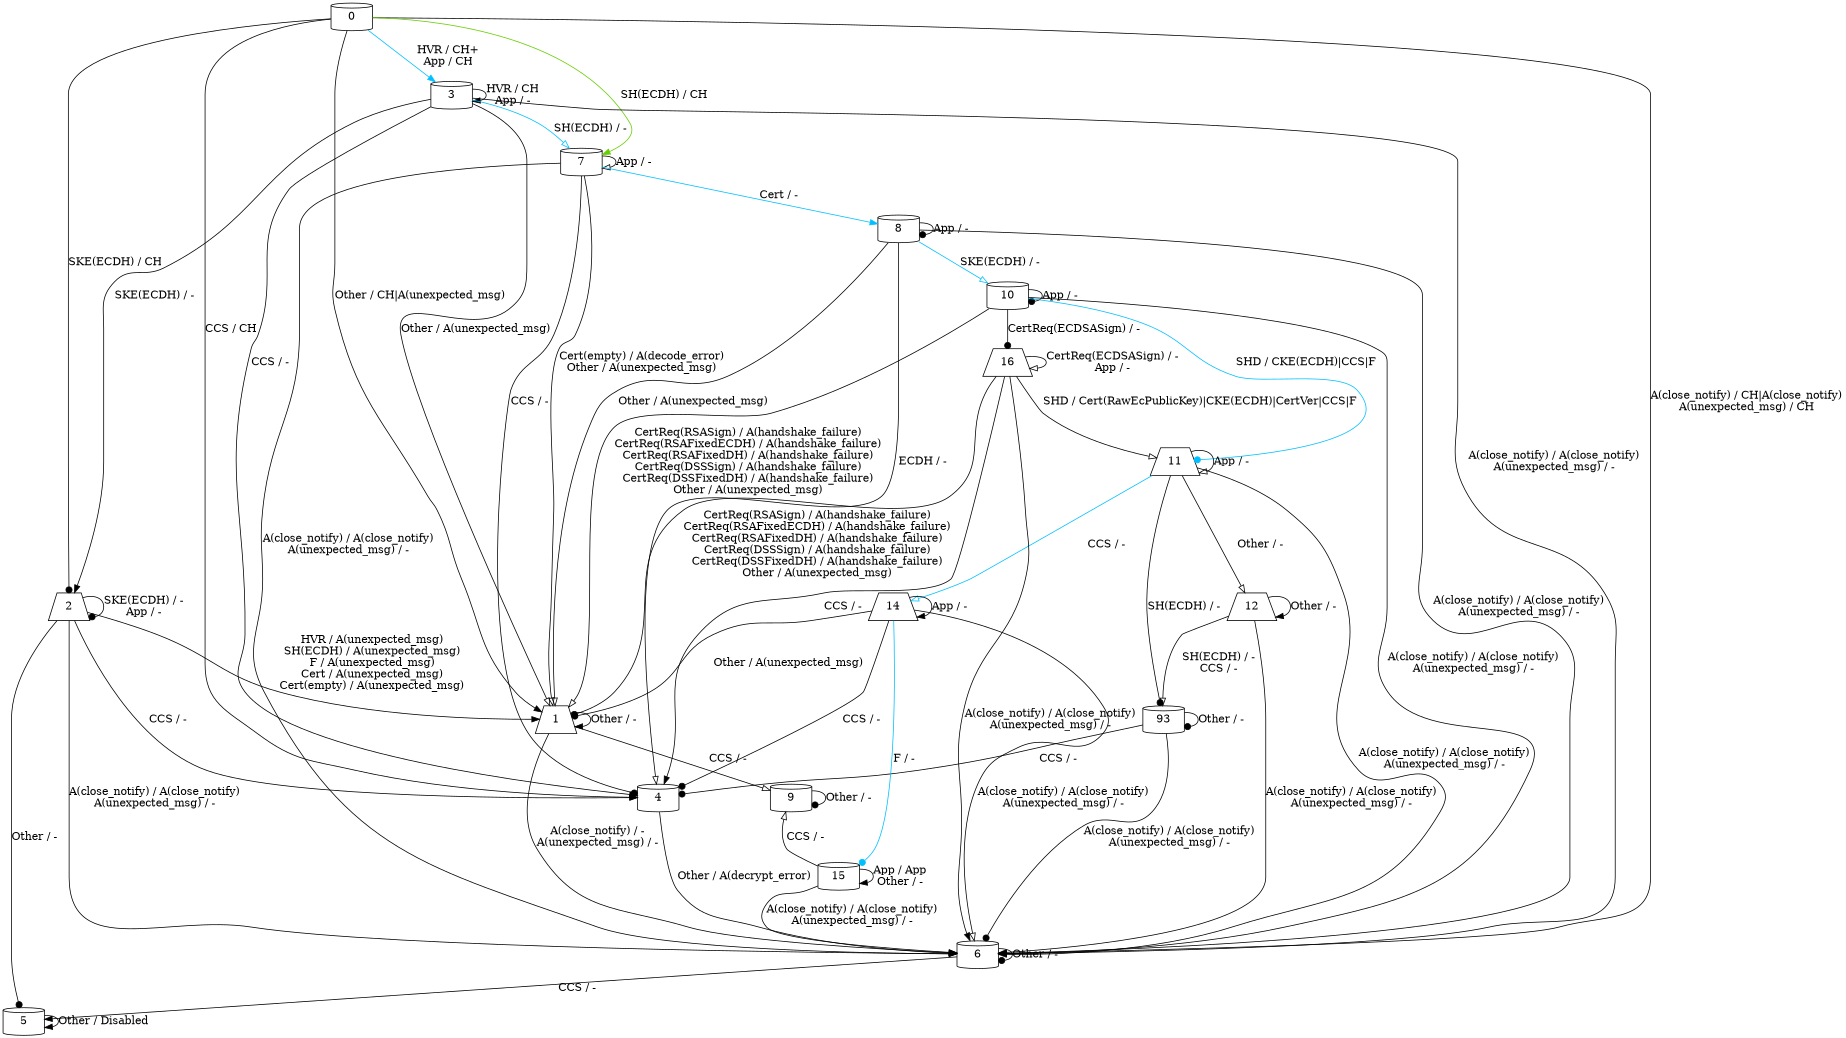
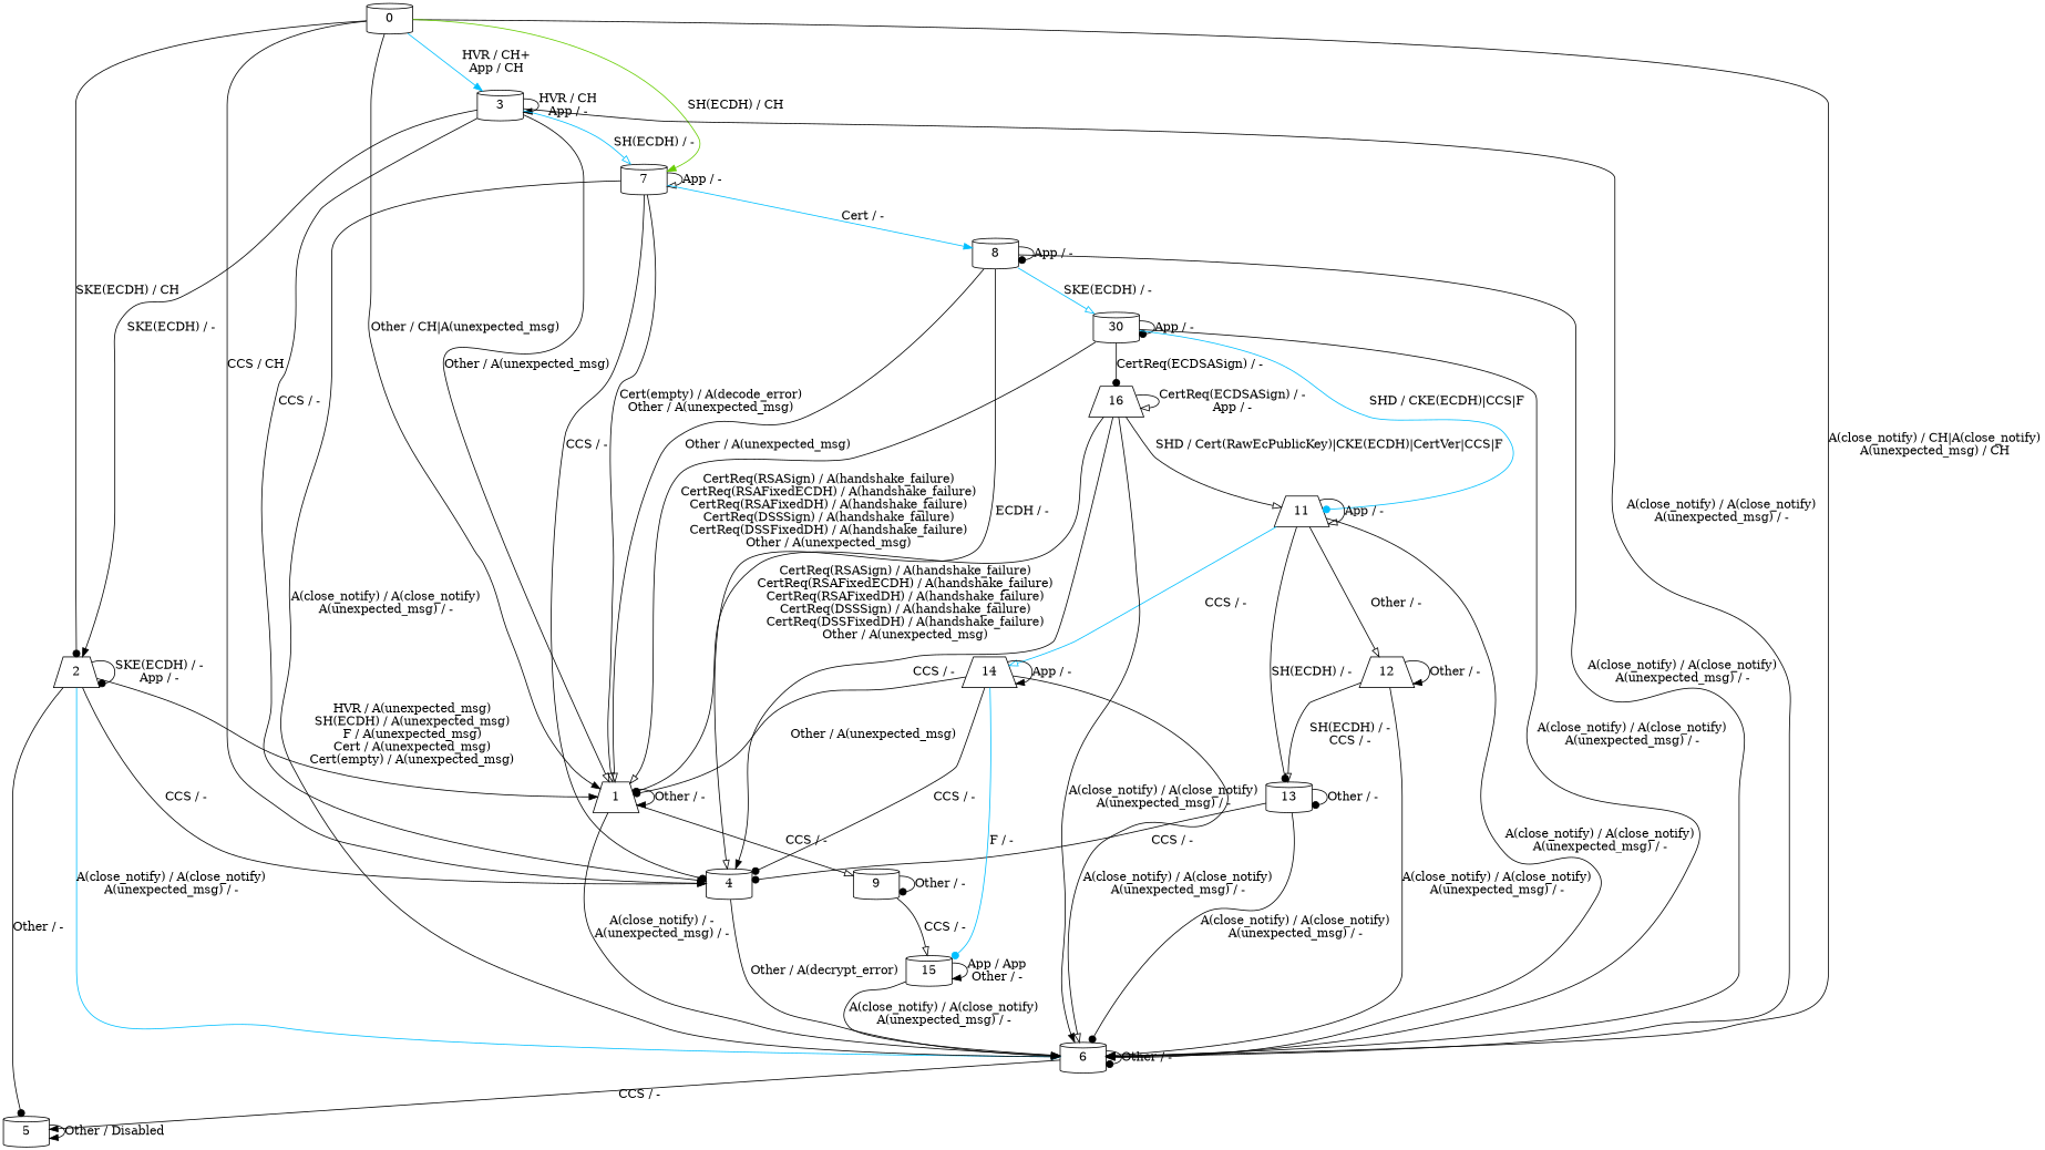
  digraph {
    node [shape=cylinder]
    edge [arrowhead=normal]
    n1 [label=0]
    n2 [label=1 shape=trapezium]
    n3 [label=2 shape=trapezium]
    n4 [label=3]
    n5 [label=4]
    n6 [label=6]
    n7 [label=7]
    n8 [label=9]
    n9 [label=5]
    n10 [label=8]
-   n11 [label=10]
+   n11 [label=30]
    n12 [label=11 shape=trapezium]
    n13 [label=16 shape=trapezium]
    n14 [label=12 shape=trapezium]
-   n15 [label=93]
+   n15 [label=13]
    n16 [label=14 shape=trapezium]
    n17 [label=15]
    n1 -> n2 [label="Other / CH|A(unexpected_msg)"]
    n1 -> n3 [arrowhead=dot label="SKE(ECDH) / CH"]
    n1 -> n4 [color=deepskyblue label="HVR / CH+\nApp / CH"]
    n1 -> n5 [arrowhead=onormal label="CCS / CH"]
    n1 -> n6 [label="A(close_notify) / CH|A(close_notify)\nA(unexpected_msg) / CH"]
    n1 -> n7 [color=chartreuse3 label="SH(ECDH) / CH"]
    n2 -> n2 [label="Other / -"]
    n2 -> n6 [label="A(close_notify) / -\nA(unexpected_msg) / -"]
    n2 -> n8 [arrowhead=onormal label="CCS / -"]
    n3 -> n2 [label="HVR / A(unexpected_msg)\nSH(ECDH) / A(unexpected_msg)\nF / A(unexpected_msg)\nCert / A(unexpected_msg)\nCert(empty) / A(unexpected_msg)"]
    n3 -> n3 [arrowhead=dot label="SKE(ECDH) / -\nApp / -"]
    n3 -> n5 [label="CCS / -"]
-   n3 -> n6 [label="A(close_notify) / A(close_notify)\nA(unexpected_msg) / -"]
+   n3 -> n6 [label="A(close_notify) / A(close_notify)\nA(unexpected_msg) / -" color=deepskyblue]
    n3 -> n9 [arrowhead=dot label="Other / -"]
    n4 -> n2 [arrowhead=onormal label="Other / A(unexpected_msg)"]
    n4 -> n3 [label="SKE(ECDH) / -"]
    n4 -> n4 [label="HVR / CH\nApp / -"]
    n4 -> n5 [label="CCS / -"]
    n4 -> n6 [label="A(close_notify) / A(close_notify)\nA(unexpected_msg) / -"]
    n4 -> n7 [arrowhead=onormal color=deepskyblue label="SH(ECDH) / -"]
    n5 -> n6 [label="Other / A(decrypt_error)"]
    n6 -> n6 [arrowhead=dot label="Other / -"]
    n6 -> n9 [label="CCS / -"]
    n7 -> n2 [arrowhead=onormal label="Cert(empty) / A(decode_error)\nOther / A(unexpected_msg)"]
    n7 -> n5 [arrowhead=dot label="CCS / -"]
    n7 -> n6 [arrowhead=onormal label="A(close_notify) / A(close_notify)\nA(unexpected_msg) / -"]
    n7 -> n7 [arrowhead=onormal label="App / -"]
    n7 -> n10 [color=deepskyblue label="Cert / -"]
    n8 -> n8 [arrowhead=dot label="Other / -"]
    n9 -> n9 [label="Other / Disabled"]
    n10 -> n2 [arrowhead=onormal label="Other / A(unexpected_msg)"]
    n10 -> n5 [arrowhead=onormal label="ECDH / -"]
    n10 -> n6 [arrowhead=onormal label="A(close_notify) / A(close_notify)\nA(unexpected_msg) / -"]
    n10 -> n10 [arrowhead=dot label="App / -"]
    n10 -> n11 [arrowhead=onormal color=deepskyblue label="SKE(ECDH) / -"]
    n11 -> n2 [arrowhead=onormal label="CertReq(RSASign) / A(handshake_failure)\nCertReq(RSAFixedECDH) / A(handshake_failure)\nCertReq(RSAFixedDH) / A(handshake_failure)\nCertReq(DSSSign) / A(handshake_failure)\nCertReq(DSSFixedDH) / A(handshake_failure)\nOther / A(unexpected_msg)"]
    n11 -> n6 [label="A(close_notify) / A(close_notify)\nA(unexpected_msg) / -"]
    n11 -> n11 [arrowhead=dot label="App / -"]
    n11 -> n12 [arrowhead=dot color=deepskyblue label="SHD / CKE(ECDH)|CCS|F"]
    n11 -> n13 [arrowhead=dot label="CertReq(ECDSASign) / -"]
    n12 -> n6 [arrowhead=onormal label="A(close_notify) / A(close_notify)\nA(unexpected_msg) / -"]
    n12 -> n12 [arrowhead=onormal label="App / -"]
    n12 -> n14 [arrowhead=onormal label="Other / -"]
    n12 -> n15 [arrowhead=dot label="SH(ECDH) / -"]
    n12 -> n16 [arrowhead=onormal color=deepskyblue label="CCS / -"]
    n13 -> n2 [arrowhead=dot label="CertReq(RSASign) / A(handshake_failure)\nCertReq(RSAFixedECDH) / A(handshake_failure)\nCertReq(RSAFixedDH) / A(handshake_failure)\nCertReq(DSSSign) / A(handshake_failure)\nCertReq(DSSFixedDH) / A(handshake_failure)\nOther / A(unexpected_msg)"]
    n13 -> n5 [label="CCS / -"]
    n13 -> n6 [label="A(close_notify) / A(close_notify)\nA(unexpected_msg) / -"]
    n13 -> n12 [arrowhead=onormal label="SHD / Cert(RawEcPublicKey)|CKE(ECDH)|CertVer|CCS|F"]
    n13 -> n13 [arrowhead=onormal label="CertReq(ECDSASign) / -\nApp / -"]
    n14 -> n6 [label="A(close_notify) / A(close_notify)\nA(unexpected_msg) / -"]
    n14 -> n14 [label="Other / -"]
    n14 -> n15 [arrowhead=onormal label="SH(ECDH) / -\nCCS / -"]
    n15 -> n5 [arrowhead=dot label="CCS / -"]
    n15 -> n6 [arrowhead=dot label="A(close_notify) / A(close_notify)\nA(unexpected_msg) / -"]
    n15 -> n15 [arrowhead=dot label="Other / -"]
    n16 -> n2 [arrowhead=dot label="Other / A(unexpected_msg)"]
    n16 -> n5 [arrowhead=dot label="CCS / -"]
    n16 -> n6 [arrowhead=onormal label="A(close_notify) / A(close_notify)\nA(unexpected_msg) / -"]
    n16 -> n16 [label="App / -"]
    n16 -> n17 [arrowhead=dot color=deepskyblue label="F / -"]
    n17 -> n6 [label="A(close_notify) / A(close_notify)\nA(unexpected_msg) / -"]
-   n17 -> n8 [arrowhead=onormal label="CCS / -"]
+   n8 -> n17 [arrowhead=onormal label="CCS / -"]
    n17 -> n17 [label="App / App\nOther / -"]
  }
